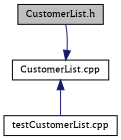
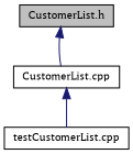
  digraph {
    fontname="PT Serif"
    node [color=black fillcolor=white fontname="PT Serif" fontsize=10 shape=record style=filled]
    edge [color=midnightblue dir=back fontname="PT Serif" fontsize=10 labelfontname=Helvetica labelfontsize=10 style=solid]
    n1 [fillcolor=grey75 fontcolor=black height=0.2 label="CustomerList.h" width=0.4]
    n2 [height=0.2 label="CustomerList.cpp" width=0.4]
    n3 [height=0.2 label="testCustomerList.cpp" width=0.4]
-   n2 -> n1
+   n1 -> n2
    n2 -> n3
  }
